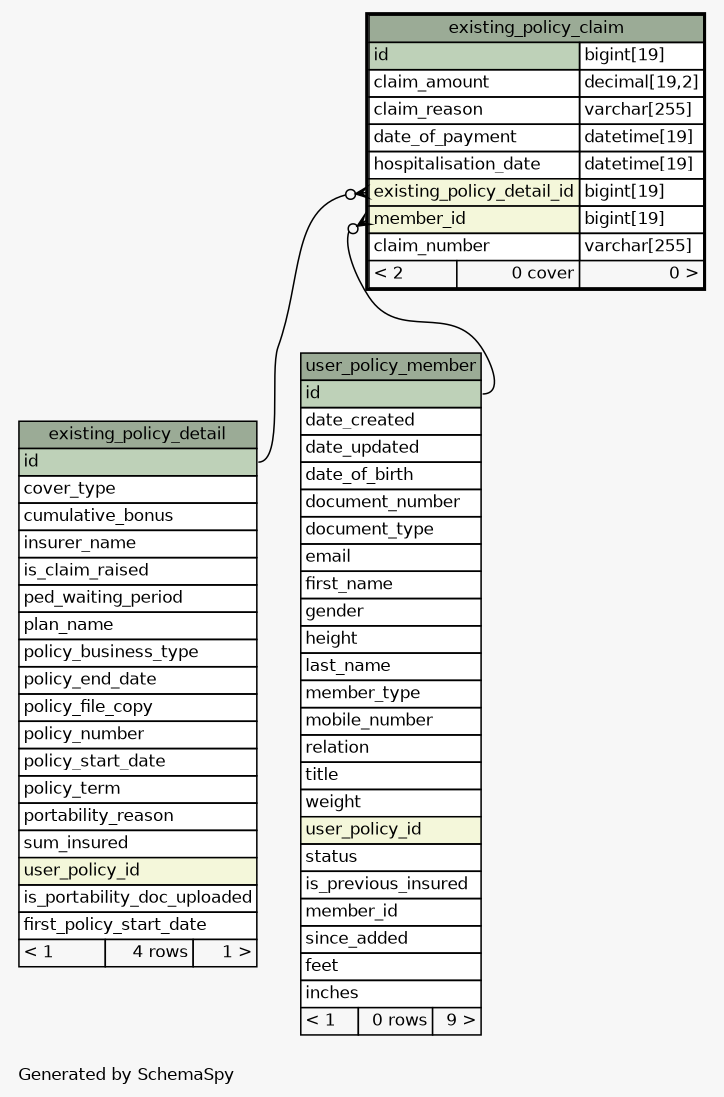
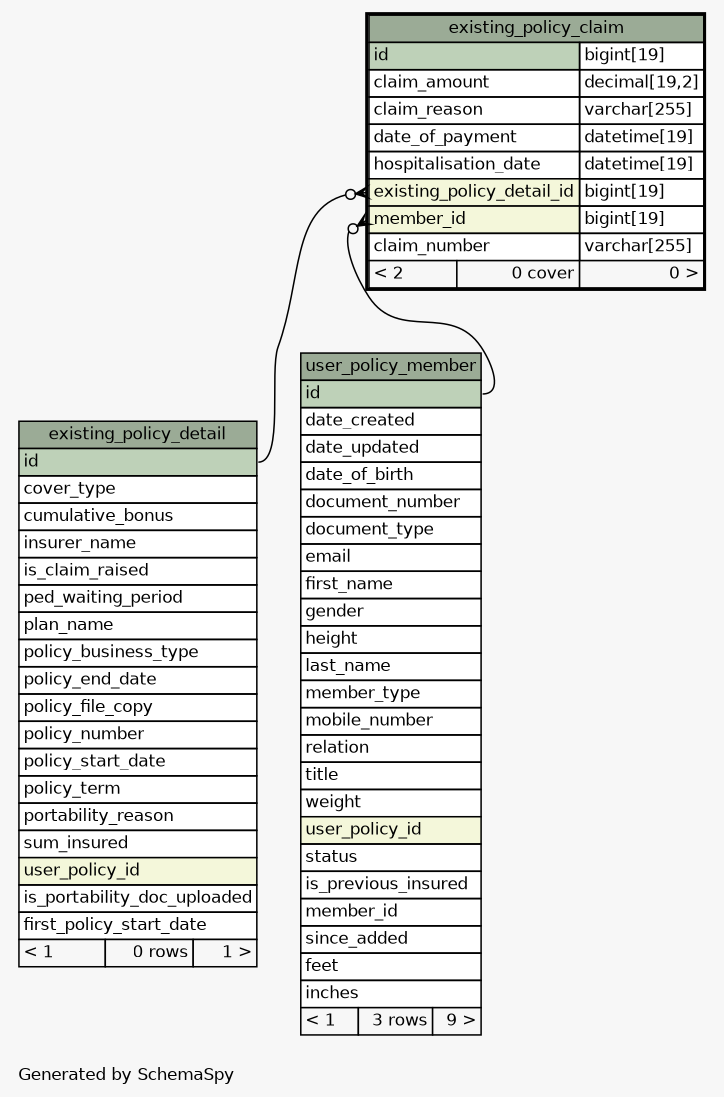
  digraph {
    bgcolor="#f7f7f7"
    fontname=Helvetica
    fontsize=11
    label="\nGenerated by SchemaSpy"
    labeljust=l
    nodesep=0.18
    rankdir=TB
    ranksep=0.46
    node [fontname=Helvetica fontsize=11 shape=plaintext]
    edge [arrowhead=none arrowsize=0.8 arrowtail=crowodot dir=back headport="id:e"]
    n1 [label=<     <TABLE BORDER="2" CELLBORDER="1" CELLSPACING="0" BGCOLOR="#ffffff">       <TR><TD COLSPAN="3" BGCOLOR="#9bab96" ALIGN="CENTER">existing_policy_claim</TD></TR>       <TR><TD PORT="id" COLSPAN="2" BGCOLOR="#bed1b8" ALIGN="LEFT">id</TD><TD PORT="id.type" ALIGN="LEFT">bigint[19]</TD></TR>       <TR><TD PORT="claim_amount" COLSPAN="2" ALIGN="LEFT">claim_amount</TD><TD PORT="claim_amount.type" ALIGN="LEFT">decimal[19,2]</TD></TR>       <TR><TD PORT="claim_reason" COLSPAN="2" ALIGN="LEFT">claim_reason</TD><TD PORT="claim_reason.type" ALIGN="LEFT">varchar[255]</TD></TR>       <TR><TD PORT="date_of_payment" COLSPAN="2" ALIGN="LEFT">date_of_payment</TD><TD PORT="date_of_payment.type" ALIGN="LEFT">datetime[19]</TD></TR>       <TR><TD PORT="hospitalisation_date" COLSPAN="2" ALIGN="LEFT">hospitalisation_date</TD><TD PORT="hospitalisation_date.type" ALIGN="LEFT">datetime[19]</TD></TR>       <TR><TD PORT="existing_policy_detail_id" COLSPAN="2" BGCOLOR="#f4f7da" ALIGN="LEFT">existing_policy_detail_id</TD><TD PORT="existing_policy_detail_id.type" ALIGN="LEFT">bigint[19]</TD></TR>       <TR><TD PORT="member_id" COLSPAN="2" BGCOLOR="#f4f7da" ALIGN="LEFT">member_id</TD><TD PORT="member_id.type" ALIGN="LEFT">bigint[19]</TD></TR>       <TR><TD PORT="claim_number" COLSPAN="2" ALIGN="LEFT">claim_number</TD><TD PORT="claim_number.type" ALIGN="LEFT">varchar[255]</TD></TR>       <TR><TD ALIGN="LEFT" BGCOLOR="#f7f7f7">&lt; 2</TD><TD ALIGN="RIGHT" BGCOLOR="#f7f7f7">0 cover</TD><TD ALIGN="RIGHT" BGCOLOR="#f7f7f7">0 &gt;</TD></TR>     </TABLE>>]
-   n2 [label=<     <TABLE BORDER="0" CELLBORDER="1" CELLSPACING="0" BGCOLOR="#ffffff">       <TR><TD COLSPAN="3" BGCOLOR="#9bab96" ALIGN="CENTER">existing_policy_detail</TD></TR>       <TR><TD PORT="id" COLSPAN="3" BGCOLOR="#bed1b8" ALIGN="LEFT">id</TD></TR>       <TR><TD PORT="cover_type" COLSPAN="3" ALIGN="LEFT">cover_type</TD></TR>       <TR><TD PORT="cumulative_bonus" COLSPAN="3" ALIGN="LEFT">cumulative_bonus</TD></TR>       <TR><TD PORT="insurer_name" COLSPAN="3" ALIGN="LEFT">insurer_name</TD></TR>       <TR><TD PORT="is_claim_raised" COLSPAN="3" ALIGN="LEFT">is_claim_raised</TD></TR>       <TR><TD PORT="ped_waiting_period" COLSPAN="3" ALIGN="LEFT">ped_waiting_period</TD></TR>       <TR><TD PORT="plan_name" COLSPAN="3" ALIGN="LEFT">plan_name</TD></TR>       <TR><TD PORT="policy_business_type" COLSPAN="3" ALIGN="LEFT">policy_business_type</TD></TR>       <TR><TD PORT="policy_end_date" COLSPAN="3" ALIGN="LEFT">policy_end_date</TD></TR>       <TR><TD PORT="policy_file_copy" COLSPAN="3" ALIGN="LEFT">policy_file_copy</TD></TR>       <TR><TD PORT="policy_number" COLSPAN="3" ALIGN="LEFT">policy_number</TD></TR>       <TR><TD PORT="policy_start_date" COLSPAN="3" ALIGN="LEFT">policy_start_date</TD></TR>       <TR><TD PORT="policy_term" COLSPAN="3" ALIGN="LEFT">policy_term</TD></TR>       <TR><TD PORT="portability_reason" COLSPAN="3" ALIGN="LEFT">portability_reason</TD></TR>       <TR><TD PORT="sum_insured" COLSPAN="3" ALIGN="LEFT">sum_insured</TD></TR>       <TR><TD PORT="user_policy_id" COLSPAN="3" BGCOLOR="#f4f7da" ALIGN="LEFT">user_policy_id</TD></TR>       <TR><TD PORT="is_portability_doc_uploaded" COLSPAN="3" ALIGN="LEFT">is_portability_doc_uploaded</TD></TR>       <TR><TD PORT="first_policy_start_date" COLSPAN="3" ALIGN="LEFT">first_policy_start_date</TD></TR>       <TR><TD ALIGN="LEFT" BGCOLOR="#f7f7f7">&lt; 1</TD><TD ALIGN="RIGHT" BGCOLOR="#f7f7f7">4 rows</TD><TD ALIGN="RIGHT" BGCOLOR="#f7f7f7">1 &gt;</TD></TR>     </TABLE>>]
-   n3 [label=<     <TABLE BORDER="0" CELLBORDER="1" CELLSPACING="0" BGCOLOR="#ffffff">       <TR><TD COLSPAN="3" BGCOLOR="#9bab96" ALIGN="CENTER">user_policy_member</TD></TR>       <TR><TD PORT="id" COLSPAN="3" BGCOLOR="#bed1b8" ALIGN="LEFT">id</TD></TR>       <TR><TD PORT="date_created" COLSPAN="3" ALIGN="LEFT">date_created</TD></TR>       <TR><TD PORT="date_updated" COLSPAN="3" ALIGN="LEFT">date_updated</TD></TR>       <TR><TD PORT="date_of_birth" COLSPAN="3" ALIGN="LEFT">date_of_birth</TD></TR>       <TR><TD PORT="document_number" COLSPAN="3" ALIGN="LEFT">document_number</TD></TR>       <TR><TD PORT="document_type" COLSPAN="3" ALIGN="LEFT">document_type</TD></TR>       <TR><TD PORT="email" COLSPAN="3" ALIGN="LEFT">email</TD></TR>       <TR><TD PORT="first_name" COLSPAN="3" ALIGN="LEFT">first_name</TD></TR>       <TR><TD PORT="gender" COLSPAN="3" ALIGN="LEFT">gender</TD></TR>       <TR><TD PORT="height" COLSPAN="3" ALIGN="LEFT">height</TD></TR>       <TR><TD PORT="last_name" COLSPAN="3" ALIGN="LEFT">last_name</TD></TR>       <TR><TD PORT="member_type" COLSPAN="3" ALIGN="LEFT">member_type</TD></TR>       <TR><TD PORT="mobile_number" COLSPAN="3" ALIGN="LEFT">mobile_number</TD></TR>       <TR><TD PORT="relation" COLSPAN="3" ALIGN="LEFT">relation</TD></TR>       <TR><TD PORT="title" COLSPAN="3" ALIGN="LEFT">title</TD></TR>       <TR><TD PORT="weight" COLSPAN="3" ALIGN="LEFT">weight</TD></TR>       <TR><TD PORT="user_policy_id" COLSPAN="3" BGCOLOR="#f4f7da" ALIGN="LEFT">user_policy_id</TD></TR>       <TR><TD PORT="status" COLSPAN="3" ALIGN="LEFT">status</TD></TR>       <TR><TD PORT="is_previous_insured" COLSPAN="3" ALIGN="LEFT">is_previous_insured</TD></TR>       <TR><TD PORT="member_id" COLSPAN="3" ALIGN="LEFT">member_id</TD></TR>       <TR><TD PORT="since_added" COLSPAN="3" ALIGN="LEFT">since_added</TD></TR>       <TR><TD PORT="feet" COLSPAN="3" ALIGN="LEFT">feet</TD></TR>       <TR><TD PORT="inches" COLSPAN="3" ALIGN="LEFT">inches</TD></TR>       <TR><TD ALIGN="LEFT" BGCOLOR="#f7f7f7">&lt; 1</TD><TD ALIGN="RIGHT" BGCOLOR="#f7f7f7">0 rows</TD><TD ALIGN="RIGHT" BGCOLOR="#f7f7f7">9 &gt;</TD></TR>     </TABLE>>]
+   n2 [label=<     <TABLE BORDER="0" CELLBORDER="1" CELLSPACING="0" BGCOLOR="#ffffff">       <TR><TD COLSPAN="3" BGCOLOR="#9bab96" ALIGN="CENTER">existing_policy_detail</TD></TR>       <TR><TD PORT="id" COLSPAN="3" BGCOLOR="#bed1b8" ALIGN="LEFT">id</TD></TR>       <TR><TD PORT="cover_type" COLSPAN="3" ALIGN="LEFT">cover_type</TD></TR>       <TR><TD PORT="cumulative_bonus" COLSPAN="3" ALIGN="LEFT">cumulative_bonus</TD></TR>       <TR><TD PORT="insurer_name" COLSPAN="3" ALIGN="LEFT">insurer_name</TD></TR>       <TR><TD PORT="is_claim_raised" COLSPAN="3" ALIGN="LEFT">is_claim_raised</TD></TR>       <TR><TD PORT="ped_waiting_period" COLSPAN="3" ALIGN="LEFT">ped_waiting_period</TD></TR>       <TR><TD PORT="plan_name" COLSPAN="3" ALIGN="LEFT">plan_name</TD></TR>       <TR><TD PORT="policy_business_type" COLSPAN="3" ALIGN="LEFT">policy_business_type</TD></TR>       <TR><TD PORT="policy_end_date" COLSPAN="3" ALIGN="LEFT">policy_end_date</TD></TR>       <TR><TD PORT="policy_file_copy" COLSPAN="3" ALIGN="LEFT">policy_file_copy</TD></TR>       <TR><TD PORT="policy_number" COLSPAN="3" ALIGN="LEFT">policy_number</TD></TR>       <TR><TD PORT="policy_start_date" COLSPAN="3" ALIGN="LEFT">policy_start_date</TD></TR>       <TR><TD PORT="policy_term" COLSPAN="3" ALIGN="LEFT">policy_term</TD></TR>       <TR><TD PORT="portability_reason" COLSPAN="3" ALIGN="LEFT">portability_reason</TD></TR>       <TR><TD PORT="sum_insured" COLSPAN="3" ALIGN="LEFT">sum_insured</TD></TR>       <TR><TD PORT="user_policy_id" COLSPAN="3" BGCOLOR="#f4f7da" ALIGN="LEFT">user_policy_id</TD></TR>       <TR><TD PORT="is_portability_doc_uploaded" COLSPAN="3" ALIGN="LEFT">is_portability_doc_uploaded</TD></TR>       <TR><TD PORT="first_policy_start_date" COLSPAN="3" ALIGN="LEFT">first_policy_start_date</TD></TR>       <TR><TD ALIGN="LEFT" BGCOLOR="#f7f7f7">&lt; 1</TD><TD ALIGN="RIGHT" BGCOLOR="#f7f7f7">0 rows</TD><TD ALIGN="RIGHT" BGCOLOR="#f7f7f7">1 &gt;</TD></TR>     </TABLE>>]
+   n3 [label=<     <TABLE BORDER="0" CELLBORDER="1" CELLSPACING="0" BGCOLOR="#ffffff">       <TR><TD COLSPAN="3" BGCOLOR="#9bab96" ALIGN="CENTER">user_policy_member</TD></TR>       <TR><TD PORT="id" COLSPAN="3" BGCOLOR="#bed1b8" ALIGN="LEFT">id</TD></TR>       <TR><TD PORT="date_created" COLSPAN="3" ALIGN="LEFT">date_created</TD></TR>       <TR><TD PORT="date_updated" COLSPAN="3" ALIGN="LEFT">date_updated</TD></TR>       <TR><TD PORT="date_of_birth" COLSPAN="3" ALIGN="LEFT">date_of_birth</TD></TR>       <TR><TD PORT="document_number" COLSPAN="3" ALIGN="LEFT">document_number</TD></TR>       <TR><TD PORT="document_type" COLSPAN="3" ALIGN="LEFT">document_type</TD></TR>       <TR><TD PORT="email" COLSPAN="3" ALIGN="LEFT">email</TD></TR>       <TR><TD PORT="first_name" COLSPAN="3" ALIGN="LEFT">first_name</TD></TR>       <TR><TD PORT="gender" COLSPAN="3" ALIGN="LEFT">gender</TD></TR>       <TR><TD PORT="height" COLSPAN="3" ALIGN="LEFT">height</TD></TR>       <TR><TD PORT="last_name" COLSPAN="3" ALIGN="LEFT">last_name</TD></TR>       <TR><TD PORT="member_type" COLSPAN="3" ALIGN="LEFT">member_type</TD></TR>       <TR><TD PORT="mobile_number" COLSPAN="3" ALIGN="LEFT">mobile_number</TD></TR>       <TR><TD PORT="relation" COLSPAN="3" ALIGN="LEFT">relation</TD></TR>       <TR><TD PORT="title" COLSPAN="3" ALIGN="LEFT">title</TD></TR>       <TR><TD PORT="weight" COLSPAN="3" ALIGN="LEFT">weight</TD></TR>       <TR><TD PORT="user_policy_id" COLSPAN="3" BGCOLOR="#f4f7da" ALIGN="LEFT">user_policy_id</TD></TR>       <TR><TD PORT="status" COLSPAN="3" ALIGN="LEFT">status</TD></TR>       <TR><TD PORT="is_previous_insured" COLSPAN="3" ALIGN="LEFT">is_previous_insured</TD></TR>       <TR><TD PORT="member_id" COLSPAN="3" ALIGN="LEFT">member_id</TD></TR>       <TR><TD PORT="since_added" COLSPAN="3" ALIGN="LEFT">since_added</TD></TR>       <TR><TD PORT="feet" COLSPAN="3" ALIGN="LEFT">feet</TD></TR>       <TR><TD PORT="inches" COLSPAN="3" ALIGN="LEFT">inches</TD></TR>       <TR><TD ALIGN="LEFT" BGCOLOR="#f7f7f7">&lt; 1</TD><TD ALIGN="RIGHT" BGCOLOR="#f7f7f7">3 rows</TD><TD ALIGN="RIGHT" BGCOLOR="#f7f7f7">9 &gt;</TD></TR>     </TABLE>>]
    n1 -> n2 [tailport="existing_policy_detail_id:w"]
    n1 -> n3 [tailport="member_id:w"]
  }
